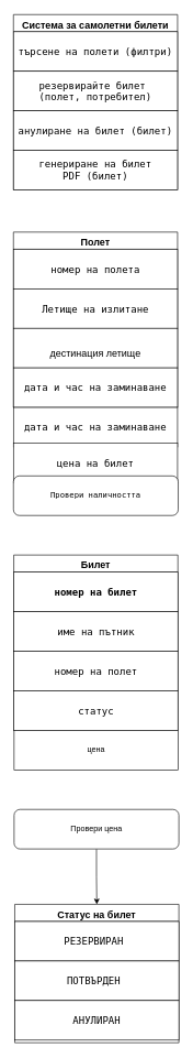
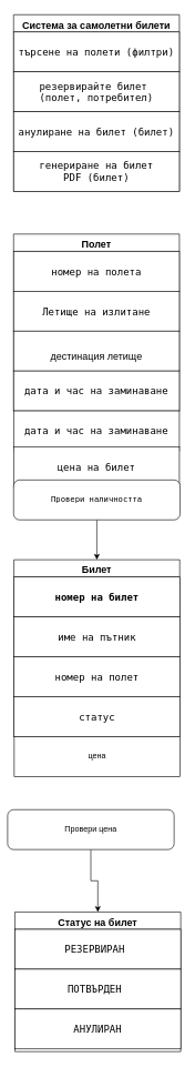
  <mxCell id="0" />
  <mxCell id="1" parent="0" />
  <mxCell id="2" value="Система за самолетни билети" style="swimlane;fontStyle=1;align=center;verticalAlign=top;childLayout=stackLayout;horizontal=1;startSize=26;horizontalStack=0;resizeParent=1;resizeLast=0;collapsible=1;marginBottom=0;rounded=0;shadow=0;strokeWidth=1;fontSize=15;" parent="1" vertex="1"><mxGeometry x="20" y="20" width="250" height="266" as="geometry"><mxRectangle x="550" y="140" width="160" height="26" as="alternateBounds" /></mxGeometry></mxCell>
  <mxCell id="3" style="edgeStyle=orthogonalEdgeStyle;rounded=0;orthogonalLoop=1;jettySize=auto;html=1;exitX=0.5;exitY=1;exitDx=0;exitDy=0;" parent="2" source="4" target="4" edge="1"><mxGeometry relative="1" as="geometry" /></mxCell>
  <mxCell id="4" value="&lt;div style=&quot;font-size: 15px;&quot; tabindex=&quot;0&quot; id=&quot;tw-target-text-container&quot; class=&quot;tw-ta-container F0azHf tw-nfl&quot;&gt;&lt;pre dir=&quot;ltr&quot; data-ved=&quot;2ahUKEwintonZ_IqEAxWtQ_EDHeQMARUQ3ewLegQIBRAT&quot; style=&quot;text-align:left&quot; id=&quot;tw-target-text&quot; data-placeholder=&quot;Translation&quot; class=&quot;tw-data-text tw-text-large tw-ta&quot;&gt;търсене на полети (филтри)&lt;/pre&gt;&lt;/div&gt;" style="rounded=0;whiteSpace=wrap;html=1;" parent="2" vertex="1"><mxGeometry y="26" width="250" height="60" as="geometry" /></mxCell>
  <mxCell id="5" value="&lt;div style=&quot;font-size: 15px;&quot; tabindex=&quot;0&quot; id=&quot;tw-target-text-container&quot; class=&quot;tw-ta-container F0azHf tw-nfl&quot;&gt;&lt;pre dir=&quot;ltr&quot; data-ved=&quot;2ahUKEwintonZ_IqEAxWtQ_EDHeQMARUQ3ewLegQIBRAT&quot; style=&quot;text-align:left&quot; id=&quot;tw-target-text&quot; data-placeholder=&quot;Translation&quot; class=&quot;tw-data-text tw-text-large tw-ta&quot;&gt;резервирайте билет &lt;br&gt;(полет, потребител)&lt;/pre&gt;&lt;/div&gt;" style="rounded=0;whiteSpace=wrap;html=1;" parent="2" vertex="1"><mxGeometry y="86" width="250" height="60" as="geometry" /></mxCell>
  <mxCell id="6" value="&lt;div style=&quot;font-size: 15px;&quot; tabindex=&quot;0&quot; id=&quot;tw-target-text-container&quot; class=&quot;tw-ta-container F0azHf tw-nfl&quot;&gt;&lt;pre dir=&quot;ltr&quot; data-ved=&quot;2ahUKEwintonZ_IqEAxWtQ_EDHeQMARUQ3ewLegQIBRAT&quot; style=&quot;text-align:left&quot; id=&quot;tw-target-text&quot; data-placeholder=&quot;Translation&quot; class=&quot;tw-data-text tw-text-large tw-ta&quot;&gt;анулиране на билет (билет)&lt;/pre&gt;&lt;/div&gt;" style="rounded=0;whiteSpace=wrap;html=1;" parent="2" vertex="1"><mxGeometry y="146" width="250" height="60" as="geometry" /></mxCell>
  <mxCell id="7" value="&lt;div style=&quot;font-size: 15px;&quot; tabindex=&quot;0&quot; id=&quot;tw-target-text-container&quot; class=&quot;tw-ta-container F0azHf tw-nfl&quot;&gt;&lt;pre dir=&quot;ltr&quot; data-ved=&quot;2ahUKEwintonZ_IqEAxWtQ_EDHeQMARUQ3ewLegQIBRAT&quot; style=&quot;&quot; id=&quot;tw-target-text&quot; data-placeholder=&quot;Translation&quot; class=&quot;tw-data-text tw-text-large tw-ta&quot;&gt;генериране на билет&lt;br&gt;PDF (билет)&lt;/pre&gt;&lt;/div&gt;" style="rounded=0;whiteSpace=wrap;html=1;" parent="2" vertex="1"><mxGeometry y="206" width="250" height="60" as="geometry" /></mxCell>
  <mxCell id="8" value="Полет" style="swimlane;fontStyle=1;align=center;verticalAlign=top;childLayout=stackLayout;horizontal=1;startSize=26;horizontalStack=0;resizeParent=1;resizeLast=0;collapsible=1;marginBottom=0;rounded=0;shadow=0;strokeWidth=1;fontSize=15;" parent="1" vertex="1"><mxGeometry x="20" y="350" width="250" height="266" as="geometry"><mxRectangle x="550" y="140" width="160" height="26" as="alternateBounds" /></mxGeometry></mxCell>
  <mxCell id="9" style="edgeStyle=orthogonalEdgeStyle;rounded=0;orthogonalLoop=1;jettySize=auto;html=1;exitX=0.5;exitY=1;exitDx=0;exitDy=0;" parent="8" source="10" target="10" edge="1"><mxGeometry relative="1" as="geometry" /></mxCell>
  <mxCell id="10" value="&lt;div style=&quot;font-size: 15px;&quot; tabindex=&quot;0&quot; id=&quot;tw-target-text-container&quot; class=&quot;tw-ta-container F0azHf tw-nfl&quot;&gt;&lt;pre dir=&quot;ltr&quot; data-ved=&quot;2ahUKEwintonZ_IqEAxWtQ_EDHeQMARUQ3ewLegQIBRAT&quot; style=&quot;text-align:left&quot; id=&quot;tw-target-text&quot; data-placeholder=&quot;Translation&quot; class=&quot;tw-data-text tw-text-large tw-ta&quot;&gt;номер на полета&lt;/pre&gt;&lt;/div&gt;" style="rounded=0;whiteSpace=wrap;html=1;" parent="8" vertex="1"><mxGeometry y="26" width="250" height="60" as="geometry" /></mxCell>
  <mxCell id="11" value="&lt;div style=&quot;font-size: 15px;&quot; tabindex=&quot;0&quot; id=&quot;tw-target-text-container&quot; class=&quot;tw-ta-container F0azHf tw-nfl&quot;&gt;&lt;pre dir=&quot;ltr&quot; data-ved=&quot;2ahUKEwintonZ_IqEAxWtQ_EDHeQMARUQ3ewLegQIBRAT&quot; style=&quot;text-align:left&quot; id=&quot;tw-target-text&quot; data-placeholder=&quot;Translation&quot; class=&quot;tw-data-text tw-text-large tw-ta&quot;&gt;Летище на излитане&lt;/pre&gt;&lt;/div&gt;" style="rounded=0;whiteSpace=wrap;html=1;" parent="8" vertex="1"><mxGeometry y="86" width="250" height="60" as="geometry" /></mxCell>
  <mxCell id="12" value="&lt;div style=&quot;font-size: 15px;&quot; tabindex=&quot;0&quot; id=&quot;tw-target-text-container&quot; class=&quot;tw-ta-container F0azHf tw-nfl&quot;&gt;&lt;pre dir=&quot;ltr&quot; data-ved=&quot;2ahUKEwintonZ_IqEAxWtQ_EDHeQMARUQ3ewLegQIBRAT&quot; style=&quot;text-align:left&quot; id=&quot;tw-target-text&quot; data-placeholder=&quot;Translation&quot; class=&quot;tw-data-text tw-text-large tw-ta&quot;&gt;&lt;span data-ved=&quot;2ahUKEwintonZ_IqEAxWtQ_EDHeQMARUQxZgCegQIBRAS&quot; tabindex=&quot;0&quot; role=&quot;button&quot; aria-label=&quot;Clear source text&quot; id=&quot;tw-cst&quot; style=&quot;&quot; class=&quot;tw-menu-btn KTDgic&quot;&gt;&lt;/span&gt;&lt;/pre&gt;&lt;div class=&quot;QmZWSe&quot;&gt;&lt;div class=&quot;DHcWmd&quot;&gt;&lt;/div&gt;&lt;/div&gt;&lt;span lang=&quot;bg&quot; class=&quot;Y2IQFc&quot;&gt;дестинация летище&lt;/span&gt;&lt;/div&gt;" style="rounded=0;whiteSpace=wrap;html=1;" parent="8" vertex="1"><mxGeometry y="146" width="250" height="60" as="geometry" /></mxCell>
  <mxCell id="13" value="&lt;div style=&quot;font-size: 15px;&quot; tabindex=&quot;0&quot; id=&quot;tw-target-text-container&quot; class=&quot;tw-ta-container F0azHf tw-nfl&quot;&gt;&lt;pre dir=&quot;ltr&quot; data-ved=&quot;2ahUKEwintonZ_IqEAxWtQ_EDHeQMARUQ3ewLegQIBRAT&quot; style=&quot;text-align:left&quot; id=&quot;tw-target-text&quot; data-placeholder=&quot;Translation&quot; class=&quot;tw-data-text tw-text-large tw-ta&quot;&gt;дата и час на заминаване&lt;/pre&gt;&lt;/div&gt;" style="rounded=0;whiteSpace=wrap;html=1;" parent="8" vertex="1"><mxGeometry y="206" width="250" height="60" as="geometry" /></mxCell>
  <mxCell id="14" value="&lt;div style=&quot;font-size: 15px;&quot; tabindex=&quot;0&quot; id=&quot;tw-target-text-container&quot; class=&quot;tw-ta-container F0azHf tw-nfl&quot;&gt;&lt;pre dir=&quot;ltr&quot; data-ved=&quot;2ahUKEwintonZ_IqEAxWtQ_EDHeQMARUQ3ewLegQIBRAT&quot; style=&quot;text-align:left&quot; id=&quot;tw-target-text&quot; data-placeholder=&quot;Translation&quot; class=&quot;tw-data-text tw-text-large tw-ta&quot;&gt;дата и час на заминаване&lt;/pre&gt;&lt;/div&gt;" style="rounded=0;whiteSpace=wrap;html=1;" parent="1" vertex="1"><mxGeometry x="20" y="616" width="250" height="60" as="geometry" /></mxCell>
  <mxCell id="15" value="&lt;div style=&quot;font-size: 15px;&quot; tabindex=&quot;0&quot; id=&quot;tw-target-text-container&quot; class=&quot;tw-ta-container F0azHf tw-nfl&quot;&gt;&lt;div tabindex=&quot;0&quot; id=&quot;tw-target-text-container&quot; class=&quot;tw-ta-container F0azHf tw-nfl&quot;&gt;&lt;div tabindex=&quot;0&quot; id=&quot;tw-target-text-container&quot; class=&quot;tw-ta-container F0azHf tw-nfl&quot;&gt;&lt;div tabindex=&quot;0&quot; id=&quot;tw-target-text-container&quot; class=&quot;tw-ta-container F0azHf tw-nfl&quot;&gt;&lt;pre dir=&quot;ltr&quot; data-ved=&quot;2ahUKEwintonZ_IqEAxWtQ_EDHeQMARUQ3ewLegQIBRAT&quot; style=&quot;text-align:left&quot; id=&quot;tw-target-text&quot; data-placeholder=&quot;Translation&quot; class=&quot;tw-data-text tw-text-large tw-ta&quot;&gt;цена на билет&lt;/pre&gt;&lt;/div&gt;&lt;pre dir=&quot;ltr&quot; data-ved=&quot;2ahUKEwintonZ_IqEAxWtQ_EDHeQMARUQ3ewLegQIBRAT&quot; style=&quot;text-align:left&quot; id=&quot;tw-target-text&quot; data-placeholder=&quot;Translation&quot; class=&quot;tw-data-text tw-text-large tw-ta&quot;&gt;&lt;/pre&gt;&lt;/div&gt;&lt;pre dir=&quot;ltr&quot; data-ved=&quot;2ahUKEwintonZ_IqEAxWtQ_EDHeQMARUQ3ewLegQIBRAT&quot; style=&quot;text-align:left&quot; id=&quot;tw-target-text&quot; data-placeholder=&quot;Translation&quot; class=&quot;tw-data-text tw-text-large tw-ta&quot;&gt;&lt;/pre&gt;&lt;/div&gt;&lt;pre dir=&quot;ltr&quot; data-ved=&quot;2ahUKEwintonZ_IqEAxWtQ_EDHeQMARUQ3ewLegQIBRAT&quot; style=&quot;text-align:left&quot; id=&quot;tw-target-text&quot; data-placeholder=&quot;Translation&quot; class=&quot;tw-data-text tw-text-large tw-ta&quot;&gt;&lt;/pre&gt;&lt;/div&gt;" style="rounded=0;whiteSpace=wrap;html=1;" parent="1" vertex="1"><mxGeometry x="20" y="670" width="250" height="60" as="geometry" /></mxCell>
+ <mxCell id="16" style="edgeStyle=orthogonalEdgeStyle;rounded=0;orthogonalLoop=1;jettySize=auto;html=1;entryX=0.5;entryY=0;entryDx=0;entryDy=0;" parent="1" source="17" target="18" edge="1"><mxGeometry relative="1" as="geometry" /></mxCell>
  <mxCell id="17" value="&lt;div tabindex=&quot;0&quot; id=&quot;tw-target-text-container&quot; class=&quot;tw-ta-container F0azHf tw-nfl&quot;&gt;&lt;pre dir=&quot;ltr&quot; data-ved=&quot;2ahUKEwintonZ_IqEAxWtQ_EDHeQMARUQ3ewLegQIBRAT&quot; style=&quot;text-align:left&quot; id=&quot;tw-target-text&quot; data-placeholder=&quot;Translation&quot; class=&quot;tw-data-text tw-text-large tw-ta&quot;&gt;Провери наличността&lt;/pre&gt;&lt;/div&gt;" style="rounded=1;whiteSpace=wrap;html=1;" parent="1" vertex="1"><mxGeometry x="20" y="720" width="251" height="60" as="geometry" /></mxCell>
  <mxCell id="18" value="Билет" style="swimlane;fontStyle=1;align=center;verticalAlign=top;childLayout=stackLayout;horizontal=1;startSize=26;horizontalStack=0;resizeParent=1;resizeLast=0;collapsible=1;marginBottom=0;rounded=0;shadow=0;strokeWidth=1;fontSize=15;" parent="1" vertex="1"><mxGeometry x="20.5" y="840" width="250" height="266" as="geometry"><mxRectangle x="550" y="140" width="160" height="26" as="alternateBounds" /></mxGeometry></mxCell>
  <mxCell id="19" style="edgeStyle=orthogonalEdgeStyle;rounded=0;orthogonalLoop=1;jettySize=auto;html=1;exitX=0.5;exitY=1;exitDx=0;exitDy=0;" parent="18" source="20" target="20" edge="1"><mxGeometry relative="1" as="geometry" /></mxCell>
  <mxCell id="20" value="&lt;div style=&quot;font-size: 15px;&quot; tabindex=&quot;0&quot; id=&quot;tw-target-text-container&quot; class=&quot;tw-ta-container F0azHf tw-nfl&quot;&gt;&lt;pre dir=&quot;ltr&quot; data-ved=&quot;2ahUKEwintonZ_IqEAxWtQ_EDHeQMARUQ3ewLegQIBRAT&quot; style=&quot;text-align:left&quot; id=&quot;tw-target-text&quot; data-placeholder=&quot;Translation&quot; class=&quot;tw-data-text tw-text-large tw-ta&quot;&gt;&lt;b&gt;номер на билет&lt;/b&gt;&lt;/pre&gt;&lt;/div&gt;" style="rounded=0;whiteSpace=wrap;html=1;" parent="18" vertex="1"><mxGeometry y="26" width="250" height="60" as="geometry" /></mxCell>
  <mxCell id="21" value="&lt;div style=&quot;font-size: 15px;&quot; tabindex=&quot;0&quot; id=&quot;tw-target-text-container&quot; class=&quot;tw-ta-container F0azHf tw-nfl&quot;&gt;&lt;div tabindex=&quot;0&quot; id=&quot;tw-target-text-container&quot; class=&quot;tw-ta-container F0azHf tw-nfl&quot;&gt;&lt;pre dir=&quot;ltr&quot; data-ved=&quot;2ahUKEwintonZ_IqEAxWtQ_EDHeQMARUQ3ewLegQIBRAT&quot; style=&quot;text-align:left&quot; id=&quot;tw-target-text&quot; data-placeholder=&quot;Translation&quot; class=&quot;tw-data-text tw-text-large tw-ta&quot;&gt;име на пътник&lt;/pre&gt;&lt;/div&gt;&lt;pre dir=&quot;ltr&quot; data-ved=&quot;2ahUKEwintonZ_IqEAxWtQ_EDHeQMARUQ3ewLegQIBRAT&quot; style=&quot;text-align:left&quot; id=&quot;tw-target-text&quot; data-placeholder=&quot;Translation&quot; class=&quot;tw-data-text tw-text-large tw-ta&quot;&gt;&lt;/pre&gt;&lt;/div&gt;" style="rounded=0;whiteSpace=wrap;html=1;" parent="18" vertex="1"><mxGeometry y="86" width="250" height="60" as="geometry" /></mxCell>
  <mxCell id="22" value="&lt;div style=&quot;font-size: 15px;&quot; tabindex=&quot;0&quot; id=&quot;tw-target-text-container&quot; class=&quot;tw-ta-container F0azHf tw-nfl&quot;&gt;&lt;pre dir=&quot;ltr&quot; data-ved=&quot;2ahUKEwintonZ_IqEAxWtQ_EDHeQMARUQ3ewLegQIBRAT&quot; style=&quot;text-align:left&quot; id=&quot;tw-target-text&quot; data-placeholder=&quot;Translation&quot; class=&quot;tw-data-text tw-text-large tw-ta&quot;&gt;&lt;span data-ved=&quot;2ahUKEwintonZ_IqEAxWtQ_EDHeQMARUQxZgCegQIBRAS&quot; tabindex=&quot;0&quot; role=&quot;button&quot; aria-label=&quot;Clear source text&quot; id=&quot;tw-cst&quot; style=&quot;&quot; class=&quot;tw-menu-btn KTDgic&quot;&gt;&lt;/span&gt;&lt;/pre&gt;&lt;div class=&quot;QmZWSe&quot;&gt;&lt;div class=&quot;DHcWmd&quot;&gt;&lt;/div&gt;&lt;/div&gt;&lt;div tabindex=&quot;0&quot; id=&quot;tw-target-text-container&quot; class=&quot;tw-ta-container F0azHf tw-nfl&quot;&gt;&lt;pre dir=&quot;ltr&quot; data-ved=&quot;2ahUKEwintonZ_IqEAxWtQ_EDHeQMARUQ3ewLegQIBRAT&quot; style=&quot;text-align:left&quot; id=&quot;tw-target-text&quot; data-placeholder=&quot;Translation&quot; class=&quot;tw-data-text tw-text-large tw-ta&quot;&gt;номер на полет&lt;/pre&gt;&lt;/div&gt;&lt;/div&gt;" style="rounded=0;whiteSpace=wrap;html=1;" parent="18" vertex="1"><mxGeometry y="146" width="250" height="60" as="geometry" /></mxCell>
  <mxCell id="23" value="&lt;div style=&quot;font-size: 15px;&quot; tabindex=&quot;0&quot; id=&quot;tw-target-text-container&quot; class=&quot;tw-ta-container F0azHf tw-nfl&quot;&gt;&lt;pre dir=&quot;ltr&quot; data-ved=&quot;2ahUKEwintonZ_IqEAxWtQ_EDHeQMARUQ3ewLegQIBRAT&quot; style=&quot;text-align:left&quot; id=&quot;tw-target-text&quot; data-placeholder=&quot;Translation&quot; class=&quot;tw-data-text tw-text-large tw-ta&quot;&gt;статус&lt;/pre&gt;&lt;/div&gt;" style="rounded=0;whiteSpace=wrap;html=1;" parent="18" vertex="1"><mxGeometry y="206" width="250" height="60" as="geometry" /></mxCell>
  <mxCell id="24" value="цена" style="rounded=0;whiteSpace=wrap;html=1;" parent="1" vertex="1"><mxGeometry x="21" y="1106" width="250" height="60" as="geometry" /></mxCell>
  <mxCell id="25" style="edgeStyle=orthogonalEdgeStyle;rounded=0;orthogonalLoop=1;jettySize=auto;html=1;entryX=0.5;entryY=0;entryDx=0;entryDy=0;" parent="1" source="26" target="27" edge="1"><mxGeometry relative="1" as="geometry" /></mxCell>
- <mxCell id="26" value="Провери цена" style="rounded=1;whiteSpace=wrap;html=1;" parent="1" vertex="1"><mxGeometry x="21" y="1226" width="251" height="60" as="geometry" /></mxCell>
+ <mxCell id="26" value="Провери цена" style="rounded=1;whiteSpace=wrap;html=1;" parent="1" vertex="1"><mxGeometry x="11" y="1216" width="251" height="60" as="geometry" /></mxCell>
  <mxCell id="27" value="Статус на билет" style="swimlane;fontStyle=1;align=center;verticalAlign=top;childLayout=stackLayout;horizontal=1;startSize=26;horizontalStack=0;resizeParent=1;resizeLast=0;collapsible=1;marginBottom=0;rounded=0;shadow=0;strokeWidth=1;fontSize=15;" parent="1" vertex="1"><mxGeometry x="22" y="1370" width="250" height="210" as="geometry"><mxRectangle x="550" y="140" width="160" height="26" as="alternateBounds" /></mxGeometry></mxCell>
  <mxCell id="28" style="edgeStyle=orthogonalEdgeStyle;rounded=0;orthogonalLoop=1;jettySize=auto;html=1;exitX=0.5;exitY=1;exitDx=0;exitDy=0;" parent="27" source="29" target="29" edge="1"><mxGeometry relative="1" as="geometry" /></mxCell>
  <mxCell id="29" value="&lt;div style=&quot;font-size: 15px;&quot; tabindex=&quot;0&quot; id=&quot;tw-target-text-container&quot; class=&quot;tw-ta-container F0azHf tw-nfl&quot;&gt;&lt;pre dir=&quot;ltr&quot; data-ved=&quot;2ahUKEwintonZ_IqEAxWtQ_EDHeQMARUQ3ewLegQIBRAT&quot; style=&quot;text-align:left&quot; id=&quot;tw-target-text&quot; data-placeholder=&quot;Translation&quot; class=&quot;tw-data-text tw-text-large tw-ta&quot;&gt;РЕЗЕРВИРАН &lt;/pre&gt;&lt;/div&gt;" style="rounded=0;whiteSpace=wrap;html=1;" parent="27" vertex="1"><mxGeometry y="26" width="250" height="60" as="geometry" /></mxCell>
  <mxCell id="30" value="&lt;div style=&quot;font-size: 15px;&quot; tabindex=&quot;0&quot; id=&quot;tw-target-text-container&quot; class=&quot;tw-ta-container F0azHf tw-nfl&quot;&gt;&lt;div tabindex=&quot;0&quot; id=&quot;tw-target-text-container&quot; class=&quot;tw-ta-container F0azHf tw-nfl&quot;&gt;&lt;pre dir=&quot;ltr&quot; data-ved=&quot;2ahUKEwintonZ_IqEAxWtQ_EDHeQMARUQ3ewLegQIBRAT&quot; style=&quot;text-align:left&quot; id=&quot;tw-target-text&quot; data-placeholder=&quot;Translation&quot; class=&quot;tw-data-text tw-text-large tw-ta&quot;&gt;ПОТВЪРДЕН &lt;/pre&gt;&lt;/div&gt;&lt;pre dir=&quot;ltr&quot; data-ved=&quot;2ahUKEwintonZ_IqEAxWtQ_EDHeQMARUQ3ewLegQIBRAT&quot; style=&quot;text-align:left&quot; id=&quot;tw-target-text&quot; data-placeholder=&quot;Translation&quot; class=&quot;tw-data-text tw-text-large tw-ta&quot;&gt;&lt;/pre&gt;&lt;/div&gt;" style="rounded=0;whiteSpace=wrap;html=1;" parent="27" vertex="1"><mxGeometry y="86" width="250" height="60" as="geometry" /></mxCell>
  <mxCell id="31" value="&lt;div style=&quot;font-size: 15px;&quot; tabindex=&quot;0&quot; id=&quot;tw-target-text-container&quot; class=&quot;tw-ta-container F0azHf tw-nfl&quot;&gt;&lt;pre dir=&quot;ltr&quot; data-ved=&quot;2ahUKEwintonZ_IqEAxWtQ_EDHeQMARUQ3ewLegQIBRAT&quot; style=&quot;text-align:left&quot; id=&quot;tw-target-text&quot; data-placeholder=&quot;Translation&quot; class=&quot;tw-data-text tw-text-large tw-ta&quot;&gt;&lt;span data-ved=&quot;2ahUKEwintonZ_IqEAxWtQ_EDHeQMARUQxZgCegQIBRAS&quot; tabindex=&quot;0&quot; role=&quot;button&quot; aria-label=&quot;Clear source text&quot; id=&quot;tw-cst&quot; style=&quot;&quot; class=&quot;tw-menu-btn KTDgic&quot;&gt;&lt;/span&gt;&lt;/pre&gt;&lt;div class=&quot;QmZWSe&quot;&gt;&lt;div class=&quot;DHcWmd&quot;&gt;&lt;/div&gt;&lt;/div&gt;&lt;div tabindex=&quot;0&quot; id=&quot;tw-target-text-container&quot; class=&quot;tw-ta-container F0azHf tw-nfl&quot;&gt;&lt;pre dir=&quot;ltr&quot; data-ved=&quot;2ahUKEwintonZ_IqEAxWtQ_EDHeQMARUQ3ewLegQIBRAT&quot; style=&quot;text-align:left&quot; id=&quot;tw-target-text&quot; data-placeholder=&quot;Translation&quot; class=&quot;tw-data-text tw-text-large tw-ta&quot;&gt;АНУЛИРАН&lt;br&gt;&lt;/pre&gt;&lt;/div&gt;&lt;/div&gt;" style="rounded=0;whiteSpace=wrap;html=1;" parent="27" vertex="1"><mxGeometry y="146" width="250" height="60" as="geometry" /></mxCell>
